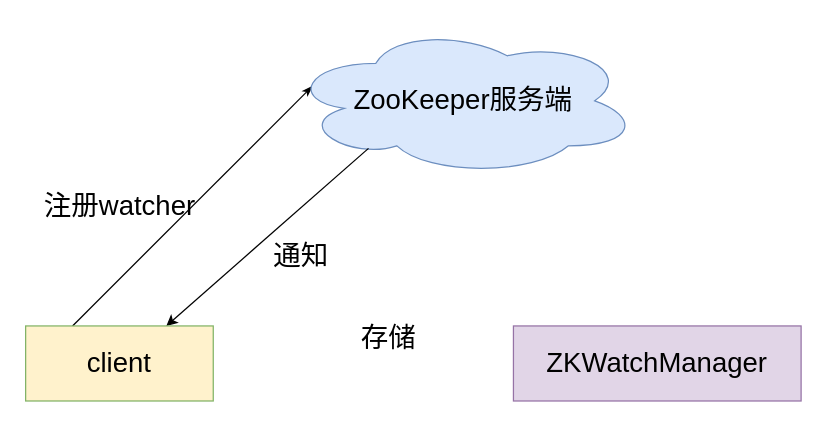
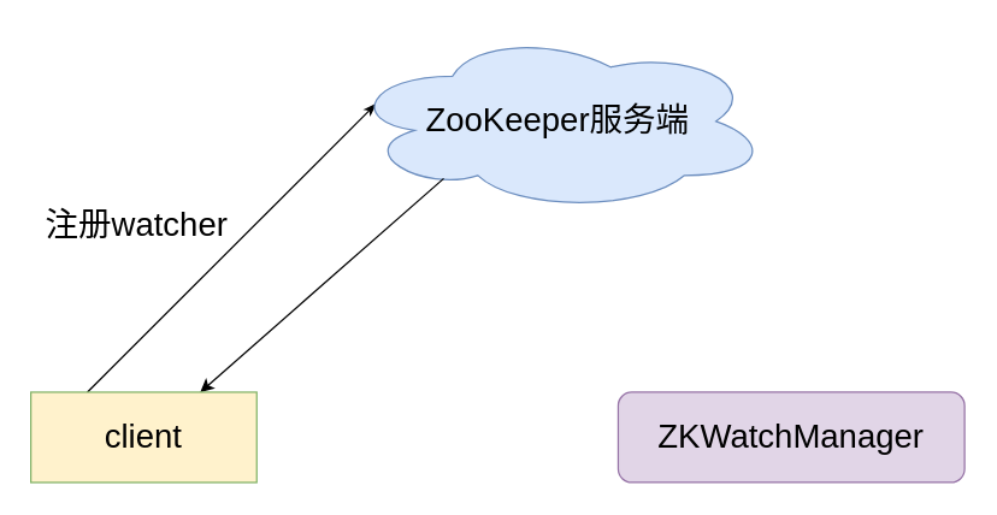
  <mxCell id="0" />
  <mxCell id="1" parent="0" />
  <mxCell id="2" style="edgeStyle=none;rounded=0;orthogonalLoop=1;jettySize=auto;html=1;entryX=0.25;entryY=0;entryDx=0;entryDy=0;exitX=0.07;exitY=0.4;exitDx=0;exitDy=0;exitPerimeter=0;startArrow=classicThin;startFill=1;endArrow=none;endFill=0;" edge="1" parent="1" source="3" target="5"><mxGeometry relative="1" as="geometry" /></mxCell>
  <mxCell id="3" value="&lt;font style=&quot;font-size: 22px&quot;&gt;ZooKeeper服务端&lt;/font&gt;" style="ellipse;shape=cloud;whiteSpace=wrap;html=1;fillColor=#dae8fc;strokeColor=#6c8ebf;" vertex="1" parent="1"><mxGeometry x="230" y="20" width="280" height="120" as="geometry" /></mxCell>
  <mxCell id="4" style="rounded=0;orthogonalLoop=1;jettySize=auto;html=1;entryX=0.229;entryY=0.817;entryDx=0;entryDy=0;entryPerimeter=0;startArrow=classic;startFill=1;endArrow=none;endFill=0;exitX=0.75;exitY=0;exitDx=0;exitDy=0;" edge="1" parent="1" source="5" target="3"><mxGeometry relative="1" as="geometry" /></mxCell>
  <mxCell id="5" value="&lt;font style=&quot;font-size: 22px&quot;&gt;client&lt;/font&gt;" style="rounded=0;whiteSpace=wrap;html=1;fillColor=#fff2cc;strokeColor=#82b366;" vertex="1" parent="1"><mxGeometry x="20" y="260" width="150" height="60" as="geometry" /></mxCell>
- <mxCell id="6" value="&lt;font style=&quot;font-size: 22px&quot;&gt;ZKWatchManager&lt;/font&gt;" style="rounded=0;whiteSpace=wrap;html=1;fillColor=#e1d5e7;strokeColor=#9673a6;" vertex="1" parent="1"><mxGeometry x="410" y="260" width="230" height="60" as="geometry" /></mxCell>
- <mxCell id="7" value="&lt;font style=&quot;font-size: 22px&quot;&gt;注册watcher&lt;/font&gt;" style="text;html=1;align=center;verticalAlign=middle;resizable=0;points=[];autosize=1;" vertex="1" parent="1"><mxGeometry x="25" y="155" width="140" height="20" as="geometry" /></mxCell>
- <mxCell id="8" value="&lt;font style=&quot;font-size: 22px&quot;&gt;通知&lt;/font&gt;" style="text;html=1;align=center;verticalAlign=middle;resizable=0;points=[];autosize=1;" vertex="1" parent="1"><mxGeometry x="210" y="195" width="60" height="20" as="geometry" /></mxCell>
- <mxCell id="9" value="&lt;font style=&quot;font-size: 22px&quot;&gt;存储&lt;/font&gt;" style="text;html=1;align=center;verticalAlign=middle;resizable=0;points=[];autosize=1;" vertex="1" parent="1"><mxGeometry x="280" y="260" width="60" height="20" as="geometry" /></mxCell>
+ <mxCell id="6" value="&lt;font style=&quot;font-size: 22px&quot;&gt;ZKWatchManager&lt;/font&gt;" style="whiteSpace=wrap;html=1;fillColor=#e1d5e7;strokeColor=#9673a6;rounded=1;" vertex="1" parent="1"><mxGeometry x="410" y="260" width="230" height="60" as="geometry" /></mxCell>
+ <mxCell id="7" value="&lt;font style=&quot;font-size: 22px&quot;&gt;注册watcher&lt;/font&gt;" style="text;html=1;align=center;verticalAlign=middle;resizable=0;points=[];autosize=1;" vertex="1" parent="1"><mxGeometry x="20" y="140" width="140" height="20" as="geometry" /></mxCell>
